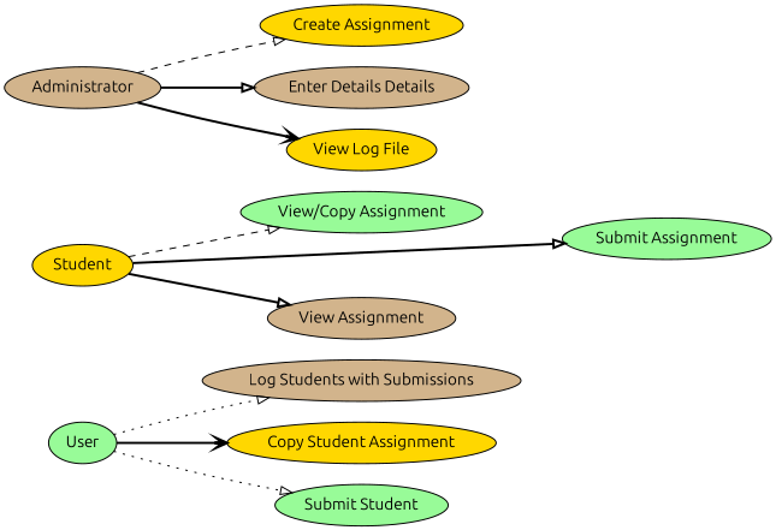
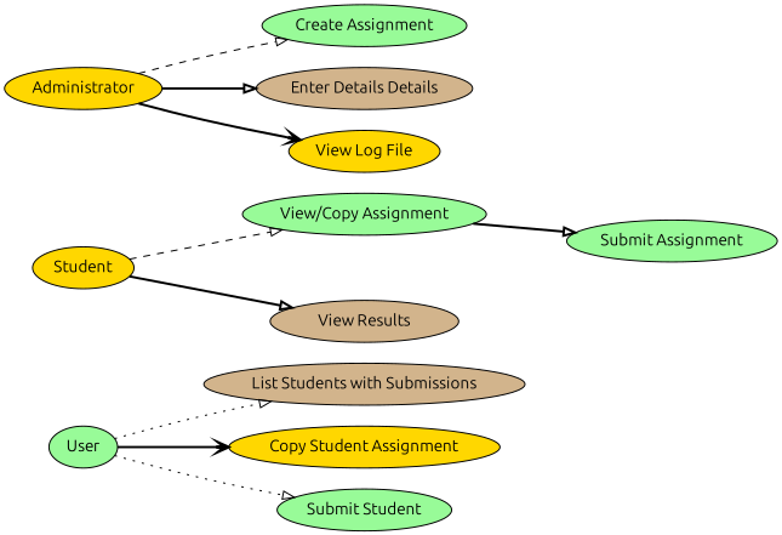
  digraph {
    fontname=Ubuntu
    rankdir=LR
    node [fillcolor=palegreen fontname=Ubuntu style=filled]
    edge [arrowhead=onormal fontname=Ubuntu style=bold]
    n1 [label=User]
-   "List Students with Submissions" [fillcolor=tan label="Log Students with Submissions"]
+   "List Students with Submissions" [fillcolor=tan]
    "Copy Student Assignment" [fillcolor=gold]
    n4 [label="Submit Student"]
    Student [fillcolor=gold]
    "View/Copy Assignment"
    "Submit Assignment"
-   "View Results" [fillcolor=tan label="View Assignment"]
-   Administrator [fillcolor=tan]
-   "Create Assignment" [fillcolor=gold]
+   "View Results" [fillcolor=tan]
+   Administrator [fillcolor=gold]
+   "Create Assignment"
    n11 [fillcolor=tan label="Enter Details Details"]
    "View Log File" [fillcolor=gold]
    subgraph sub_1 {
      n1
      "List Students with Submissions"
      "Copy Student Assignment"
      n4
    }
    subgraph sub_2 {
      Student
      "View/Copy Assignment"
      "Submit Assignment"
      "View Results"
    }
    subgraph sub_3 {
      Administrator
      "Create Assignment"
      n11
      "View Log File"
    }
    n1 -> "List Students with Submissions" [style=dotted]
    n1 -> "Copy Student Assignment" [arrowhead=vee]
    n1 -> n4 [style=dotted]
    Student -> "View/Copy Assignment" [style=dashed]
-   Student -> "Submit Assignment"
+   "View/Copy Assignment" -> "Submit Assignment"
    Student -> "View Results"
    Administrator -> "Create Assignment" [style=dashed]
    Administrator -> n11
    Administrator -> "View Log File" [arrowhead=vee]
  }
